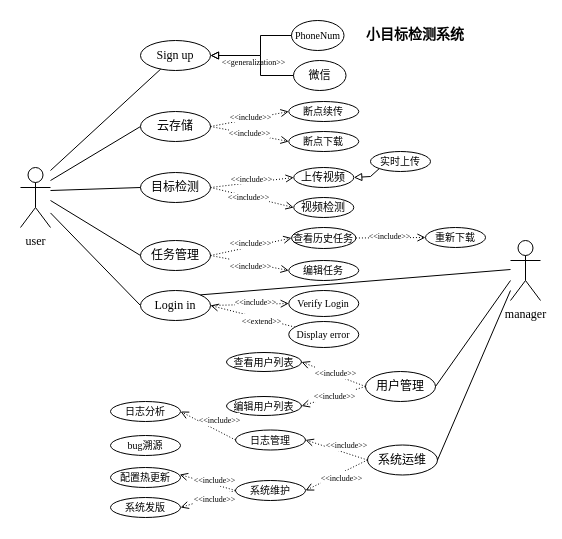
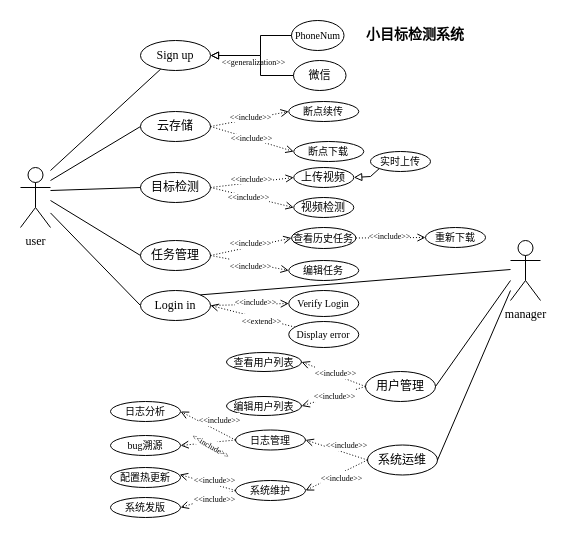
  <mxCell id="0" />
  <mxCell id="1" parent="0" />
  <mxCell id="2" value="&lt;font face=&quot;Times New Roman&quot;&gt;manager&lt;/font&gt;" style="shape=umlActor;verticalLabelPosition=bottom;verticalAlign=top;html=1;" parent="1" vertex="1"><mxGeometry x="510" y="240" width="30" height="60" as="geometry" /></mxCell>
  <mxCell id="3" value="Sign up" style="ellipse;whiteSpace=wrap;html=1;fontFamily=Times New Roman;" parent="1" vertex="1"><mxGeometry x="140" y="40" width="70" height="30" as="geometry" /></mxCell>
  <mxCell id="4" style="rounded=0;orthogonalLoop=1;jettySize=auto;html=1;entryX=0;entryY=0.5;entryDx=0;entryDy=0;dashed=1;strokeColor=default;align=center;verticalAlign=middle;fontFamily=Times New Roman;fontSize=11;fontColor=default;labelBackgroundColor=default;endArrow=open;exitX=1;exitY=0.5;exitDx=0;exitDy=0;endFill=0;dashPattern=1 2;" parent="1" source="8" target="14" edge="1"><mxGeometry relative="1" as="geometry" /></mxCell>
  <mxCell id="5" value="&lt;span&gt;&amp;lt;&amp;lt;include&amp;gt;&amp;gt;&lt;/span&gt;" style="edgeLabel;html=1;align=center;verticalAlign=middle;resizable=0;points=[];fontSize=8;fontFamily=Times New Roman;" parent="4" vertex="1" connectable="0"><mxGeometry x="0.127" y="1" relative="1" as="geometry"><mxPoint x="-6" y="-2" as="offset" /></mxGeometry></mxCell>
  <mxCell id="6" style="rounded=0;orthogonalLoop=1;jettySize=auto;html=1;entryX=0;entryY=0.5;entryDx=0;entryDy=0;dashed=1;strokeColor=default;align=center;verticalAlign=middle;fontFamily=宋体;fontSize=11;fontColor=default;labelBackgroundColor=default;endArrow=open;exitX=1;exitY=0.5;exitDx=0;exitDy=0;endFill=0;dashPattern=1 2;" parent="1" source="8" target="15" edge="1"><mxGeometry relative="1" as="geometry" /></mxCell>
  <mxCell id="7" value="&lt;span&gt;&amp;lt;&amp;lt;include&amp;gt;&amp;gt;&lt;/span&gt;" style="edgeLabel;html=1;align=center;verticalAlign=middle;resizable=0;points=[];fontSize=8;fontFamily=Times New Roman;" parent="6" vertex="1" connectable="0"><mxGeometry x="-0.061" relative="1" as="geometry"><mxPoint x="-1" as="offset" /></mxGeometry></mxCell>
  <mxCell id="8" value="目标检测" style="ellipse;whiteSpace=wrap;html=1;fontFamily=宋体;" parent="1" vertex="1"><mxGeometry x="140" y="172" width="70" height="30" as="geometry" /></mxCell>
  <mxCell id="9" value="任务管理" style="ellipse;whiteSpace=wrap;html=1;fontFamily=宋体;" parent="1" vertex="1"><mxGeometry x="140" y="240" width="70" height="30" as="geometry" /></mxCell>
  <mxCell id="10" value="用户管理" style="ellipse;whiteSpace=wrap;html=1;fontFamily=宋体;" parent="1" vertex="1"><mxGeometry x="365" y="371" width="70" height="30" as="geometry" /></mxCell>
  <mxCell id="11" value="系统运维" style="ellipse;whiteSpace=wrap;html=1;fontFamily=宋体;" parent="1" vertex="1"><mxGeometry x="367" y="444.5" width="70" height="30" as="geometry" /></mxCell>
  <mxCell id="12" value="&lt;font style=&quot;font-size: 10px;&quot;&gt;PhoneNum&lt;/font&gt;" style="ellipse;whiteSpace=wrap;html=1;fontFamily=Times New Roman;" parent="1" vertex="1"><mxGeometry x="291" y="20" width="52.5" height="30" as="geometry" /></mxCell>
  <mxCell id="13" value="微信" style="ellipse;whiteSpace=wrap;html=1;fontSize=11;fontFamily=宋体;" parent="1" vertex="1"><mxGeometry x="293" y="60" width="52.5" height="30" as="geometry" /></mxCell>
  <mxCell id="14" value="上传视频" style="ellipse;whiteSpace=wrap;html=1;fontSize=11;fontFamily=宋体;" parent="1" vertex="1"><mxGeometry x="293.25" y="167" width="60" height="20" as="geometry" /></mxCell>
  <mxCell id="15" value="视频检测" style="ellipse;whiteSpace=wrap;html=1;fontSize=11;fontFamily=宋体;" parent="1" vertex="1"><mxGeometry x="293.25" y="197" width="60" height="20" as="geometry" /></mxCell>
  <mxCell id="16" value="查看历史任务" style="ellipse;whiteSpace=wrap;html=1;fontSize=10;fontFamily=宋体;" parent="1" vertex="1"><mxGeometry x="291.07" y="227" width="64.37" height="21" as="geometry" /></mxCell>
  <mxCell id="17" value="编辑任务" style="ellipse;whiteSpace=wrap;html=1;fontSize=10;fontFamily=宋体;" parent="1" vertex="1"><mxGeometry x="288.25" y="260" width="70" height="20" as="geometry" /></mxCell>
  <mxCell id="18" value="重新下载" style="ellipse;whiteSpace=wrap;html=1;fontSize=10;fontFamily=宋体;" parent="1" vertex="1"><mxGeometry x="425" y="227" width="60" height="20" as="geometry" /></mxCell>
  <mxCell id="19" value="编辑用户列表" style="ellipse;whiteSpace=wrap;html=1;fontSize=10;fontFamily=宋体;" parent="1" vertex="1"><mxGeometry x="226" y="396" width="75" height="19" as="geometry" /></mxCell>
  <mxCell id="20" value="实时上传" style="ellipse;whiteSpace=wrap;html=1;fontSize=10;fontFamily=宋体;" parent="1" vertex="1"><mxGeometry x="370" y="151" width="60" height="20" as="geometry" /></mxCell>
  <mxCell id="21" value="查看用户列表" style="ellipse;whiteSpace=wrap;html=1;fontSize=10;fontFamily=宋体;" parent="1" vertex="1"><mxGeometry x="226" y="352" width="75" height="19" as="geometry" /></mxCell>
  <mxCell id="22" value="日志管理" style="ellipse;whiteSpace=wrap;html=1;fontSize=10;fontFamily=宋体;" parent="1" vertex="1"><mxGeometry x="235" y="429.5" width="70" height="20" as="geometry" /></mxCell>
  <mxCell id="23" value="系统维护" style="ellipse;whiteSpace=wrap;html=1;fontSize=10;fontFamily=宋体;" parent="1" vertex="1"><mxGeometry x="235" y="480" width="70" height="20" as="geometry" /></mxCell>
  <mxCell id="24" value="" style="endArrow=block;html=1;rounded=0;entryX=1;entryY=0.5;entryDx=0;entryDy=0;exitX=0;exitY=1;exitDx=0;exitDy=0;endFill=0;fontFamily=宋体;" parent="1" source="20" target="14" edge="1"><mxGeometry width="50" height="50" relative="1" as="geometry"><mxPoint x="360" y="200" as="sourcePoint" /><mxPoint x="410" y="150" as="targetPoint" /><Array as="points"><mxPoint x="370" y="176" /></Array></mxGeometry></mxCell>
  <mxCell id="25" style="rounded=0;orthogonalLoop=1;jettySize=auto;html=1;entryX=0;entryY=0.5;entryDx=0;entryDy=0;dashed=1;strokeColor=default;align=center;verticalAlign=middle;fontFamily=宋体;fontSize=11;fontColor=default;labelBackgroundColor=default;endArrow=open;exitX=1;exitY=0.5;exitDx=0;exitDy=0;endFill=0;dashPattern=1 2;" parent="1" source="9" target="16" edge="1"><mxGeometry relative="1" as="geometry"><mxPoint x="220" y="200" as="sourcePoint" /><mxPoint x="295" y="213" as="targetPoint" /></mxGeometry></mxCell>
  <mxCell id="26" value="&lt;span style=&quot;font-size: 8px;&quot;&gt;&amp;lt;&amp;lt;include&amp;gt;&amp;gt;&lt;/span&gt;" style="edgeLabel;html=1;align=center;verticalAlign=middle;resizable=0;points=[];fontFamily=Times New Roman;" parent="25" vertex="1" connectable="0"><mxGeometry x="0.025" relative="1" as="geometry"><mxPoint x="-3" y="-4" as="offset" /></mxGeometry></mxCell>
  <mxCell id="27" style="rounded=0;orthogonalLoop=1;jettySize=auto;html=1;entryX=0;entryY=0.5;entryDx=0;entryDy=0;dashed=1;strokeColor=default;align=center;verticalAlign=middle;fontFamily=宋体;fontSize=11;fontColor=default;labelBackgroundColor=default;endArrow=open;exitX=1;exitY=0.5;exitDx=0;exitDy=0;endFill=0;dashPattern=1 2;" parent="1" source="9" target="17" edge="1"><mxGeometry relative="1" as="geometry"><mxPoint x="220" y="200" as="sourcePoint" /><mxPoint x="295" y="213" as="targetPoint" /></mxGeometry></mxCell>
  <mxCell id="28" value="&lt;span style=&quot;font-size: 8px;&quot;&gt;&amp;lt;&amp;lt;include&amp;gt;&amp;gt;&lt;/span&gt;" style="edgeLabel;html=1;align=center;verticalAlign=middle;resizable=0;points=[];fontFamily=Times New Roman;" parent="27" vertex="1" connectable="0"><mxGeometry x="0.068" relative="1" as="geometry"><mxPoint x="-3" y="1" as="offset" /></mxGeometry></mxCell>
  <mxCell id="29" style="rounded=0;orthogonalLoop=1;jettySize=auto;html=1;entryX=0;entryY=0.5;entryDx=0;entryDy=0;dashed=1;strokeColor=default;align=center;verticalAlign=middle;fontFamily=宋体;fontSize=11;fontColor=default;labelBackgroundColor=default;endArrow=open;exitX=1;exitY=0.5;exitDx=0;exitDy=0;endFill=0;dashPattern=1 2;" parent="1" source="16" target="18" edge="1"><mxGeometry relative="1" as="geometry"><mxPoint x="230" y="210" as="sourcePoint" /><mxPoint x="305" y="223" as="targetPoint" /></mxGeometry></mxCell>
  <mxCell id="30" value="&lt;span style=&quot;font-size: 8px;&quot;&gt;&amp;lt;&amp;lt;include&amp;gt;&amp;gt;&lt;/span&gt;" style="edgeLabel;html=1;align=center;verticalAlign=middle;resizable=0;points=[];fontFamily=Times New Roman;" parent="29" vertex="1" connectable="0"><mxGeometry x="-0.449" relative="1" as="geometry"><mxPoint x="14" y="-3" as="offset" /></mxGeometry></mxCell>
  <mxCell id="31" style="rounded=0;orthogonalLoop=1;jettySize=auto;html=1;entryX=1;entryY=0.5;entryDx=0;entryDy=0;dashed=1;strokeColor=default;align=center;verticalAlign=middle;fontFamily=宋体;fontSize=11;fontColor=default;labelBackgroundColor=default;endArrow=open;exitX=0;exitY=0.5;exitDx=0;exitDy=0;endFill=0;dashPattern=1 2;" parent="1" source="10" target="21" edge="1"><mxGeometry relative="1" as="geometry"><mxPoint x="220" y="335" as="sourcePoint" /><mxPoint x="290" y="350" as="targetPoint" /></mxGeometry></mxCell>
  <mxCell id="32" value="&lt;span style=&quot;font-size: 8px;&quot;&gt;&amp;lt;&amp;lt;include&amp;gt;&amp;gt;&lt;/span&gt;" style="edgeLabel;html=1;align=center;verticalAlign=middle;resizable=0;points=[];fontFamily=Times New Roman;" parent="31" vertex="1" connectable="0"><mxGeometry x="0.047" y="1" relative="1" as="geometry"><mxPoint x="3" y="-3" as="offset" /></mxGeometry></mxCell>
  <mxCell id="33" style="rounded=0;orthogonalLoop=1;jettySize=auto;html=1;entryX=1;entryY=0.5;entryDx=0;entryDy=0;dashed=1;strokeColor=default;align=center;verticalAlign=middle;fontFamily=宋体;fontSize=11;fontColor=default;labelBackgroundColor=default;endArrow=open;exitX=0;exitY=0.5;exitDx=0;exitDy=0;endFill=0;dashPattern=1 2;" parent="1" source="10" target="19" edge="1"><mxGeometry relative="1" as="geometry"><mxPoint x="290" y="395" as="sourcePoint" /><mxPoint x="225" y="385" as="targetPoint" /></mxGeometry></mxCell>
  <mxCell id="34" value="&lt;span style=&quot;font-size: 8px;&quot;&gt;&amp;lt;&amp;lt;include&amp;gt;&amp;gt;&lt;/span&gt;" style="edgeLabel;html=1;align=center;verticalAlign=middle;resizable=0;points=[];fontFamily=Times New Roman;" parent="33" vertex="1" connectable="0"><mxGeometry x="0.16" y="-3" relative="1" as="geometry"><mxPoint x="7" as="offset" /></mxGeometry></mxCell>
  <mxCell id="35" style="rounded=0;orthogonalLoop=1;jettySize=auto;html=1;entryX=1;entryY=0.5;entryDx=0;entryDy=0;dashed=1;strokeColor=default;align=center;verticalAlign=middle;fontFamily=宋体;fontSize=11;fontColor=default;labelBackgroundColor=default;endArrow=open;exitX=0;exitY=0.5;exitDx=0;exitDy=0;endFill=0;dashPattern=1 2;" parent="1" source="11" target="23" edge="1"><mxGeometry relative="1" as="geometry"><mxPoint x="300" y="405" as="sourcePoint" /><mxPoint x="235" y="395" as="targetPoint" /></mxGeometry></mxCell>
  <mxCell id="36" value="&lt;span style=&quot;font-size: 8px;&quot;&gt;&amp;lt;&amp;lt;include&amp;gt;&amp;gt;&lt;/span&gt;" style="edgeLabel;html=1;align=center;verticalAlign=middle;resizable=0;points=[];fontFamily=Times New Roman;" parent="35" vertex="1" connectable="0"><mxGeometry x="0.057" y="-2" relative="1" as="geometry"><mxPoint x="8" y="2" as="offset" /></mxGeometry></mxCell>
  <mxCell id="37" style="rounded=0;orthogonalLoop=1;jettySize=auto;html=1;entryX=1;entryY=0.5;entryDx=0;entryDy=0;dashed=1;strokeColor=default;align=center;verticalAlign=middle;fontFamily=宋体;fontSize=11;fontColor=default;labelBackgroundColor=default;endArrow=open;exitX=0;exitY=0.5;exitDx=0;exitDy=0;endFill=0;dashPattern=1 2;" parent="1" source="11" target="22" edge="1"><mxGeometry relative="1" as="geometry"><mxPoint x="310" y="415" as="sourcePoint" /><mxPoint x="245" y="405" as="targetPoint" /></mxGeometry></mxCell>
  <mxCell id="38" value="&lt;span style=&quot;font-size: 8px;&quot;&gt;&amp;lt;&amp;lt;include&amp;gt;&amp;gt;&lt;/span&gt;" style="edgeLabel;html=1;align=center;verticalAlign=middle;resizable=0;points=[];fontFamily=Times New Roman;" parent="37" vertex="1" connectable="0"><mxGeometry x="0.225" relative="1" as="geometry"><mxPoint x="17" y="-4" as="offset" /></mxGeometry></mxCell>
  <mxCell id="39" value="" style="endArrow=block;html=1;rounded=0;entryX=1;entryY=0.5;entryDx=0;entryDy=0;endFill=0;exitX=0;exitY=0.5;exitDx=0;exitDy=0;fontFamily=宋体;" parent="1" source="12" target="3" edge="1"><mxGeometry width="50" height="50" relative="1" as="geometry"><mxPoint x="391" y="190" as="sourcePoint" /><mxPoint x="355" y="186" as="targetPoint" /><Array as="points"><mxPoint x="260" y="35" /><mxPoint x="260" y="55" /></Array></mxGeometry></mxCell>
  <mxCell id="40" value="" style="endArrow=block;html=1;rounded=0;entryX=1;entryY=0.5;entryDx=0;entryDy=0;endFill=0;exitX=0;exitY=0.5;exitDx=0;exitDy=0;fontFamily=宋体;" parent="1" source="13" edge="1"><mxGeometry width="50" height="50" relative="1" as="geometry"><mxPoint x="289" y="75" as="sourcePoint" /><mxPoint x="210" y="55" as="targetPoint" /><Array as="points"><mxPoint x="260" y="75" /><mxPoint x="260" y="55" /></Array></mxGeometry></mxCell>
  <mxCell id="41" value="日志分析" style="ellipse;whiteSpace=wrap;html=1;fontSize=10;fontFamily=宋体;" parent="1" vertex="1"><mxGeometry x="110" y="401" width="70" height="20" as="geometry" /></mxCell>
  <mxCell id="42" value="&lt;font face=&quot;Times New Roman&quot;&gt;bug&lt;/font&gt;溯源" style="ellipse;whiteSpace=wrap;html=1;fontSize=10;fontFamily=宋体;" parent="1" vertex="1"><mxGeometry x="110" y="435" width="70" height="20" as="geometry" /></mxCell>
  <mxCell id="43" value="&lt;font&gt;配置热更新&lt;/font&gt;" style="ellipse;whiteSpace=wrap;html=1;fontSize=10;fontFamily=宋体;" parent="1" vertex="1"><mxGeometry x="110" y="467" width="70" height="20" as="geometry" /></mxCell>
  <mxCell id="44" value="&lt;font&gt;系统发版&lt;/font&gt;" style="ellipse;whiteSpace=wrap;html=1;fontSize=10;fontFamily=宋体;" parent="1" vertex="1"><mxGeometry x="110" y="497" width="70" height="20" as="geometry" /></mxCell>
  <mxCell id="45" style="rounded=0;orthogonalLoop=1;jettySize=auto;html=1;endArrow=none;startFill=0;fontFamily=宋体;" parent="1" source="3" edge="1"><mxGeometry relative="1" as="geometry"><mxPoint x="50" y="170" as="targetPoint" /></mxGeometry></mxCell>
  <mxCell id="46" style="rounded=0;orthogonalLoop=1;jettySize=auto;html=1;endArrow=none;startFill=0;exitX=0;exitY=0.5;exitDx=0;exitDy=0;fontFamily=宋体;" parent="1" source="62" target="50" edge="1"><mxGeometry relative="1" as="geometry"><mxPoint x="170" y="79" as="sourcePoint" /><mxPoint x="50" y="180" as="targetPoint" /></mxGeometry></mxCell>
  <mxCell id="47" style="rounded=0;orthogonalLoop=1;jettySize=auto;html=1;endArrow=none;startFill=0;exitX=0;exitY=0.5;exitDx=0;exitDy=0;fontFamily=宋体;" parent="1" source="8" edge="1"><mxGeometry relative="1" as="geometry"><mxPoint x="150" y="135" as="sourcePoint" /><mxPoint x="50" y="190" as="targetPoint" /></mxGeometry></mxCell>
  <mxCell id="48" style="rounded=0;orthogonalLoop=1;jettySize=auto;html=1;endArrow=none;startFill=0;exitX=0;exitY=0.5;exitDx=0;exitDy=0;fontFamily=宋体;" parent="1" source="9" edge="1"><mxGeometry relative="1" as="geometry"><mxPoint x="150" y="200" as="sourcePoint" /><mxPoint x="50" y="200" as="targetPoint" /></mxGeometry></mxCell>
  <mxCell id="49" style="rounded=0;orthogonalLoop=1;jettySize=auto;html=1;endArrow=none;startFill=0;exitX=0;exitY=0.5;exitDx=0;exitDy=0;fontFamily=宋体;" parent="1" source="53" edge="1"><mxGeometry relative="1" as="geometry"><mxPoint x="150" y="265" as="sourcePoint" /><mxPoint x="50" y="180" as="targetPoint" /></mxGeometry></mxCell>
  <mxCell id="50" value="&lt;font face=&quot;Times New Roman&quot;&gt;user&lt;/font&gt;" style="shape=umlActor;verticalLabelPosition=bottom;verticalAlign=top;html=1;" parent="1" vertex="1"><mxGeometry x="20" y="167" width="30" height="60" as="geometry" /></mxCell>
  <mxCell id="51" style="rounded=0;orthogonalLoop=1;jettySize=auto;html=1;endArrow=none;startFill=0;exitX=1;exitY=0.5;exitDx=0;exitDy=0;fontFamily=宋体;" parent="1" source="10" edge="1"><mxGeometry relative="1" as="geometry"><mxPoint x="150" y="335" as="sourcePoint" /><mxPoint x="510" y="280" as="targetPoint" /></mxGeometry></mxCell>
  <mxCell id="52" style="rounded=0;orthogonalLoop=1;jettySize=auto;html=1;endArrow=none;startFill=0;exitX=1;exitY=0.5;exitDx=0;exitDy=0;fontFamily=宋体;" parent="1" source="11" edge="1"><mxGeometry relative="1" as="geometry"><mxPoint x="445" y="396" as="sourcePoint" /><mxPoint x="510" y="290" as="targetPoint" /></mxGeometry></mxCell>
  <mxCell id="53" value="云存储" style="ellipse;whiteSpace=wrap;html=1;fontFamily=宋体;" parent="1" vertex="1"><mxGeometry x="140" y="111" width="70" height="30" as="geometry" /></mxCell>
  <mxCell id="54" value="断点续传" style="ellipse;whiteSpace=wrap;html=1;fontSize=10;fontFamily=宋体;" parent="1" vertex="1"><mxGeometry x="288.25" y="101" width="70" height="20" as="geometry" /></mxCell>
- <mxCell id="55" value="断点下载" style="ellipse;whiteSpace=wrap;html=1;fontSize=10;fontFamily=宋体;" parent="1" vertex="1"><mxGeometry x="288.25" y="131" width="70" height="20" as="geometry" /></mxCell>
+ <mxCell id="55" value="断点下载" style="ellipse;whiteSpace=wrap;html=1;fontSize=10;fontFamily=宋体;" parent="1" vertex="1"><mxGeometry x="293.25" y="141" width="70" height="20" as="geometry" /></mxCell>
  <mxCell id="56" style="rounded=0;orthogonalLoop=1;jettySize=auto;html=1;entryX=0;entryY=0.5;entryDx=0;entryDy=0;dashed=1;strokeColor=default;align=center;verticalAlign=middle;fontFamily=宋体;fontSize=11;fontColor=default;labelBackgroundColor=default;endArrow=open;exitX=1;exitY=0.5;exitDx=0;exitDy=0;endFill=0;dashPattern=1 2;" parent="1" source="53" target="54" edge="1"><mxGeometry relative="1" as="geometry"><mxPoint x="215" y="66" as="sourcePoint" /><mxPoint x="285" y="91" as="targetPoint" /></mxGeometry></mxCell>
  <mxCell id="57" value="&lt;font&gt;&amp;lt;&amp;lt;include&amp;gt;&amp;gt;&lt;/font&gt;" style="edgeLabel;html=1;align=center;verticalAlign=middle;resizable=0;points=[];fontSize=8;fontFamily=Times New Roman;" parent="56" vertex="1" connectable="0"><mxGeometry x="-0.054" y="2" relative="1" as="geometry"><mxPoint x="3" as="offset" /></mxGeometry></mxCell>
  <mxCell id="58" style="rounded=0;orthogonalLoop=1;jettySize=auto;html=1;entryX=0;entryY=0.5;entryDx=0;entryDy=0;dashed=1;strokeColor=default;align=center;verticalAlign=middle;fontFamily=宋体;fontSize=11;fontColor=default;labelBackgroundColor=default;endArrow=open;exitX=1;exitY=0.5;exitDx=0;exitDy=0;endFill=0;dashPattern=1 2;" parent="1" source="53" target="55" edge="1"><mxGeometry relative="1" as="geometry"><mxPoint x="215" y="126" as="sourcePoint" /><mxPoint x="285" y="121" as="targetPoint" /></mxGeometry></mxCell>
  <mxCell id="59" value="&lt;span&gt;&amp;lt;&amp;lt;include&amp;gt;&amp;gt;&lt;/span&gt;" style="edgeLabel;html=1;align=center;verticalAlign=middle;resizable=0;points=[];fontSize=8;fontFamily=Times New Roman;" parent="58" vertex="1" connectable="0"><mxGeometry x="-0.083" relative="1" as="geometry"><mxPoint x="2" as="offset" /></mxGeometry></mxCell>
  <mxCell id="60" style="rounded=0;orthogonalLoop=1;jettySize=auto;html=1;entryX=0;entryY=0.5;entryDx=0;entryDy=0;dashed=1;exitX=1;exitY=0.5;exitDx=0;exitDy=0;endArrow=open;endFill=0;dashPattern=1 2;fontFamily=宋体;" parent="1" source="62" target="63" edge="1"><mxGeometry relative="1" as="geometry" /></mxCell>
  <mxCell id="61" value="&lt;span style=&quot;font-size: 8px;&quot;&gt;&amp;lt;&amp;lt;include&amp;gt;&amp;gt;&lt;/span&gt;" style="edgeLabel;html=1;align=center;verticalAlign=middle;resizable=0;points=[];fontFamily=Times New Roman;" parent="60" vertex="1" connectable="0"><mxGeometry x="0.034" y="1" relative="1" as="geometry"><mxPoint x="5" y="-2" as="offset" /></mxGeometry></mxCell>
  <mxCell id="62" value="Login in" style="ellipse;whiteSpace=wrap;html=1;fontFamily=Times New Roman;" parent="1" vertex="1"><mxGeometry x="140" y="290" width="70" height="30" as="geometry" /></mxCell>
  <mxCell id="63" value="&lt;font style=&quot;font-size: 10px;&quot;&gt;Verify Login&lt;/font&gt;" style="ellipse;whiteSpace=wrap;html=1;fontFamily=Times New Roman;" parent="1" vertex="1"><mxGeometry x="288.25" y="290" width="70" height="26" as="geometry" /></mxCell>
  <mxCell id="64" style="rounded=0;orthogonalLoop=1;jettySize=auto;html=1;entryX=1;entryY=0.5;entryDx=0;entryDy=0;dashed=1;endArrow=open;endFill=0;dashPattern=1 2;fontFamily=宋体;" parent="1" source="66" target="62" edge="1"><mxGeometry relative="1" as="geometry" /></mxCell>
  <mxCell id="65" value="&lt;span style=&quot;font-size: 8px;&quot;&gt;&amp;lt;&amp;lt;extend&amp;gt;&amp;gt;&lt;/span&gt;" style="edgeLabel;html=1;align=center;verticalAlign=middle;resizable=0;points=[];fontFamily=Times New Roman;" parent="64" vertex="1" connectable="0"><mxGeometry x="-0.212" y="1" relative="1" as="geometry"><mxPoint x="-1" as="offset" /></mxGeometry></mxCell>
  <mxCell id="66" value="&lt;font style=&quot;font-size: 10px;&quot;&gt;Display error&lt;/font&gt;" style="ellipse;whiteSpace=wrap;html=1;fontFamily=Times New Roman;" parent="1" vertex="1"><mxGeometry x="288.25" y="321" width="70" height="26" as="geometry" /></mxCell>
  <mxCell id="67" style="rounded=0;orthogonalLoop=1;jettySize=auto;html=1;endArrow=none;startFill=0;exitX=1;exitY=0;exitDx=0;exitDy=0;fontFamily=宋体;" parent="1" source="62" edge="1"><mxGeometry relative="1" as="geometry"><mxPoint x="455" y="395" as="sourcePoint" /><mxPoint x="510" y="269" as="targetPoint" /></mxGeometry></mxCell>
  <mxCell id="68" value="&lt;b&gt;小目标检测系统&lt;/b&gt;" style="text;html=1;align=center;verticalAlign=middle;whiteSpace=wrap;rounded=0;fontSize=14;fontFamily=宋体;" parent="1" vertex="1"><mxGeometry x="345" y="25.5" width="140" height="19" as="geometry" /></mxCell>
  <mxCell id="69" style="rounded=0;orthogonalLoop=1;jettySize=auto;html=1;entryX=1;entryY=0.5;entryDx=0;entryDy=0;dashed=1;strokeColor=default;align=center;verticalAlign=middle;fontFamily=宋体;fontSize=11;fontColor=default;labelBackgroundColor=default;endArrow=open;exitX=0;exitY=0.5;exitDx=0;exitDy=0;endFill=0;dashPattern=1 2;" parent="1" source="22" target="41" edge="1"><mxGeometry relative="1" as="geometry"><mxPoint x="377" y="470" as="sourcePoint" /><mxPoint x="315" y="450" as="targetPoint" /></mxGeometry></mxCell>
  <mxCell id="70" value="&lt;span style=&quot;font-size: 8px;&quot;&gt;&amp;lt;&amp;lt;include&amp;gt;&amp;gt;&lt;/span&gt;" style="edgeLabel;html=1;align=center;verticalAlign=middle;resizable=0;points=[];fontFamily=Times New Roman;" parent="69" vertex="1" connectable="0"><mxGeometry x="0.225" relative="1" as="geometry"><mxPoint x="17" y="-4" as="offset" /></mxGeometry></mxCell>
+ <mxCell id="71" style="rounded=0;orthogonalLoop=1;jettySize=auto;html=1;entryX=1;entryY=0.5;entryDx=0;entryDy=0;dashed=1;strokeColor=default;align=center;verticalAlign=middle;fontFamily=宋体;fontSize=11;fontColor=default;labelBackgroundColor=default;endArrow=open;endFill=0;dashPattern=1 2;exitX=0;exitY=0.5;exitDx=0;exitDy=0;" parent="1" source="22" target="42" edge="1"><mxGeometry relative="1" as="geometry"><mxPoint x="230" y="440" as="sourcePoint" /><mxPoint x="210" y="421" as="targetPoint" /></mxGeometry></mxCell>
+ <mxCell id="72" value="&lt;span style=&quot;font-size: 8px;&quot;&gt;&amp;lt;&amp;lt;include&amp;gt;&amp;gt;&lt;/span&gt;" style="edgeLabel;html=1;align=center;verticalAlign=middle;resizable=0;points=[];rotation=30;fontFamily=Times New Roman;" parent="71" vertex="1" connectable="0"><mxGeometry x="0.225" relative="1" as="geometry"><mxPoint x="10" y="1" as="offset" /></mxGeometry></mxCell>
  <mxCell id="73" style="rounded=0;orthogonalLoop=1;jettySize=auto;html=1;entryX=0.988;entryY=0.354;entryDx=0;entryDy=0;dashed=1;strokeColor=default;align=center;verticalAlign=middle;fontFamily=宋体;fontSize=11;fontColor=default;labelBackgroundColor=default;endArrow=open;exitX=0;exitY=0.5;exitDx=0;exitDy=0;endFill=0;dashPattern=1 2;entryPerimeter=0;" parent="1" source="23" target="43" edge="1"><mxGeometry relative="1" as="geometry"><mxPoint x="245" y="450" as="sourcePoint" /><mxPoint x="190" y="421" as="targetPoint" /></mxGeometry></mxCell>
  <mxCell id="74" value="&lt;span style=&quot;font-size: 8px;&quot;&gt;&amp;lt;&amp;lt;include&amp;gt;&amp;gt;&lt;/span&gt;" style="edgeLabel;html=1;align=center;verticalAlign=middle;resizable=0;points=[];fontFamily=Times New Roman;" parent="73" vertex="1" connectable="0"><mxGeometry x="0.225" relative="1" as="geometry"><mxPoint x="13" y="-2" as="offset" /></mxGeometry></mxCell>
  <mxCell id="75" style="rounded=0;orthogonalLoop=1;jettySize=auto;html=1;entryX=1;entryY=0.5;entryDx=0;entryDy=0;dashed=1;strokeColor=default;align=center;verticalAlign=middle;fontFamily=宋体;fontSize=11;fontColor=default;labelBackgroundColor=default;endArrow=open;endFill=0;dashPattern=1 2;exitX=0;exitY=0.5;exitDx=0;exitDy=0;" parent="1" source="23" target="44" edge="1"><mxGeometry relative="1" as="geometry"><mxPoint x="230" y="490" as="sourcePoint" /><mxPoint x="189" y="484" as="targetPoint" /></mxGeometry></mxCell>
  <mxCell id="76" value="&lt;span style=&quot;font-size: 8px;&quot;&gt;&amp;lt;&amp;lt;include&amp;gt;&amp;gt;&lt;/span&gt;" style="edgeLabel;html=1;align=center;verticalAlign=middle;resizable=0;points=[];fontFamily=Times New Roman;" parent="75" vertex="1" connectable="0"><mxGeometry x="0.225" relative="1" as="geometry"><mxPoint x="12" y="-3" as="offset" /></mxGeometry></mxCell>
  <mxCell id="77" value="&amp;lt;&amp;lt;generalization&amp;gt;&amp;gt;" style="text;html=1;align=center;verticalAlign=middle;resizable=0;points=[];autosize=1;strokeColor=none;fillColor=none;fontSize=8;fontFamily=Times New Roman;" parent="1" vertex="1"><mxGeometry x="208" y="52" width="90" height="20" as="geometry" /></mxCell>
